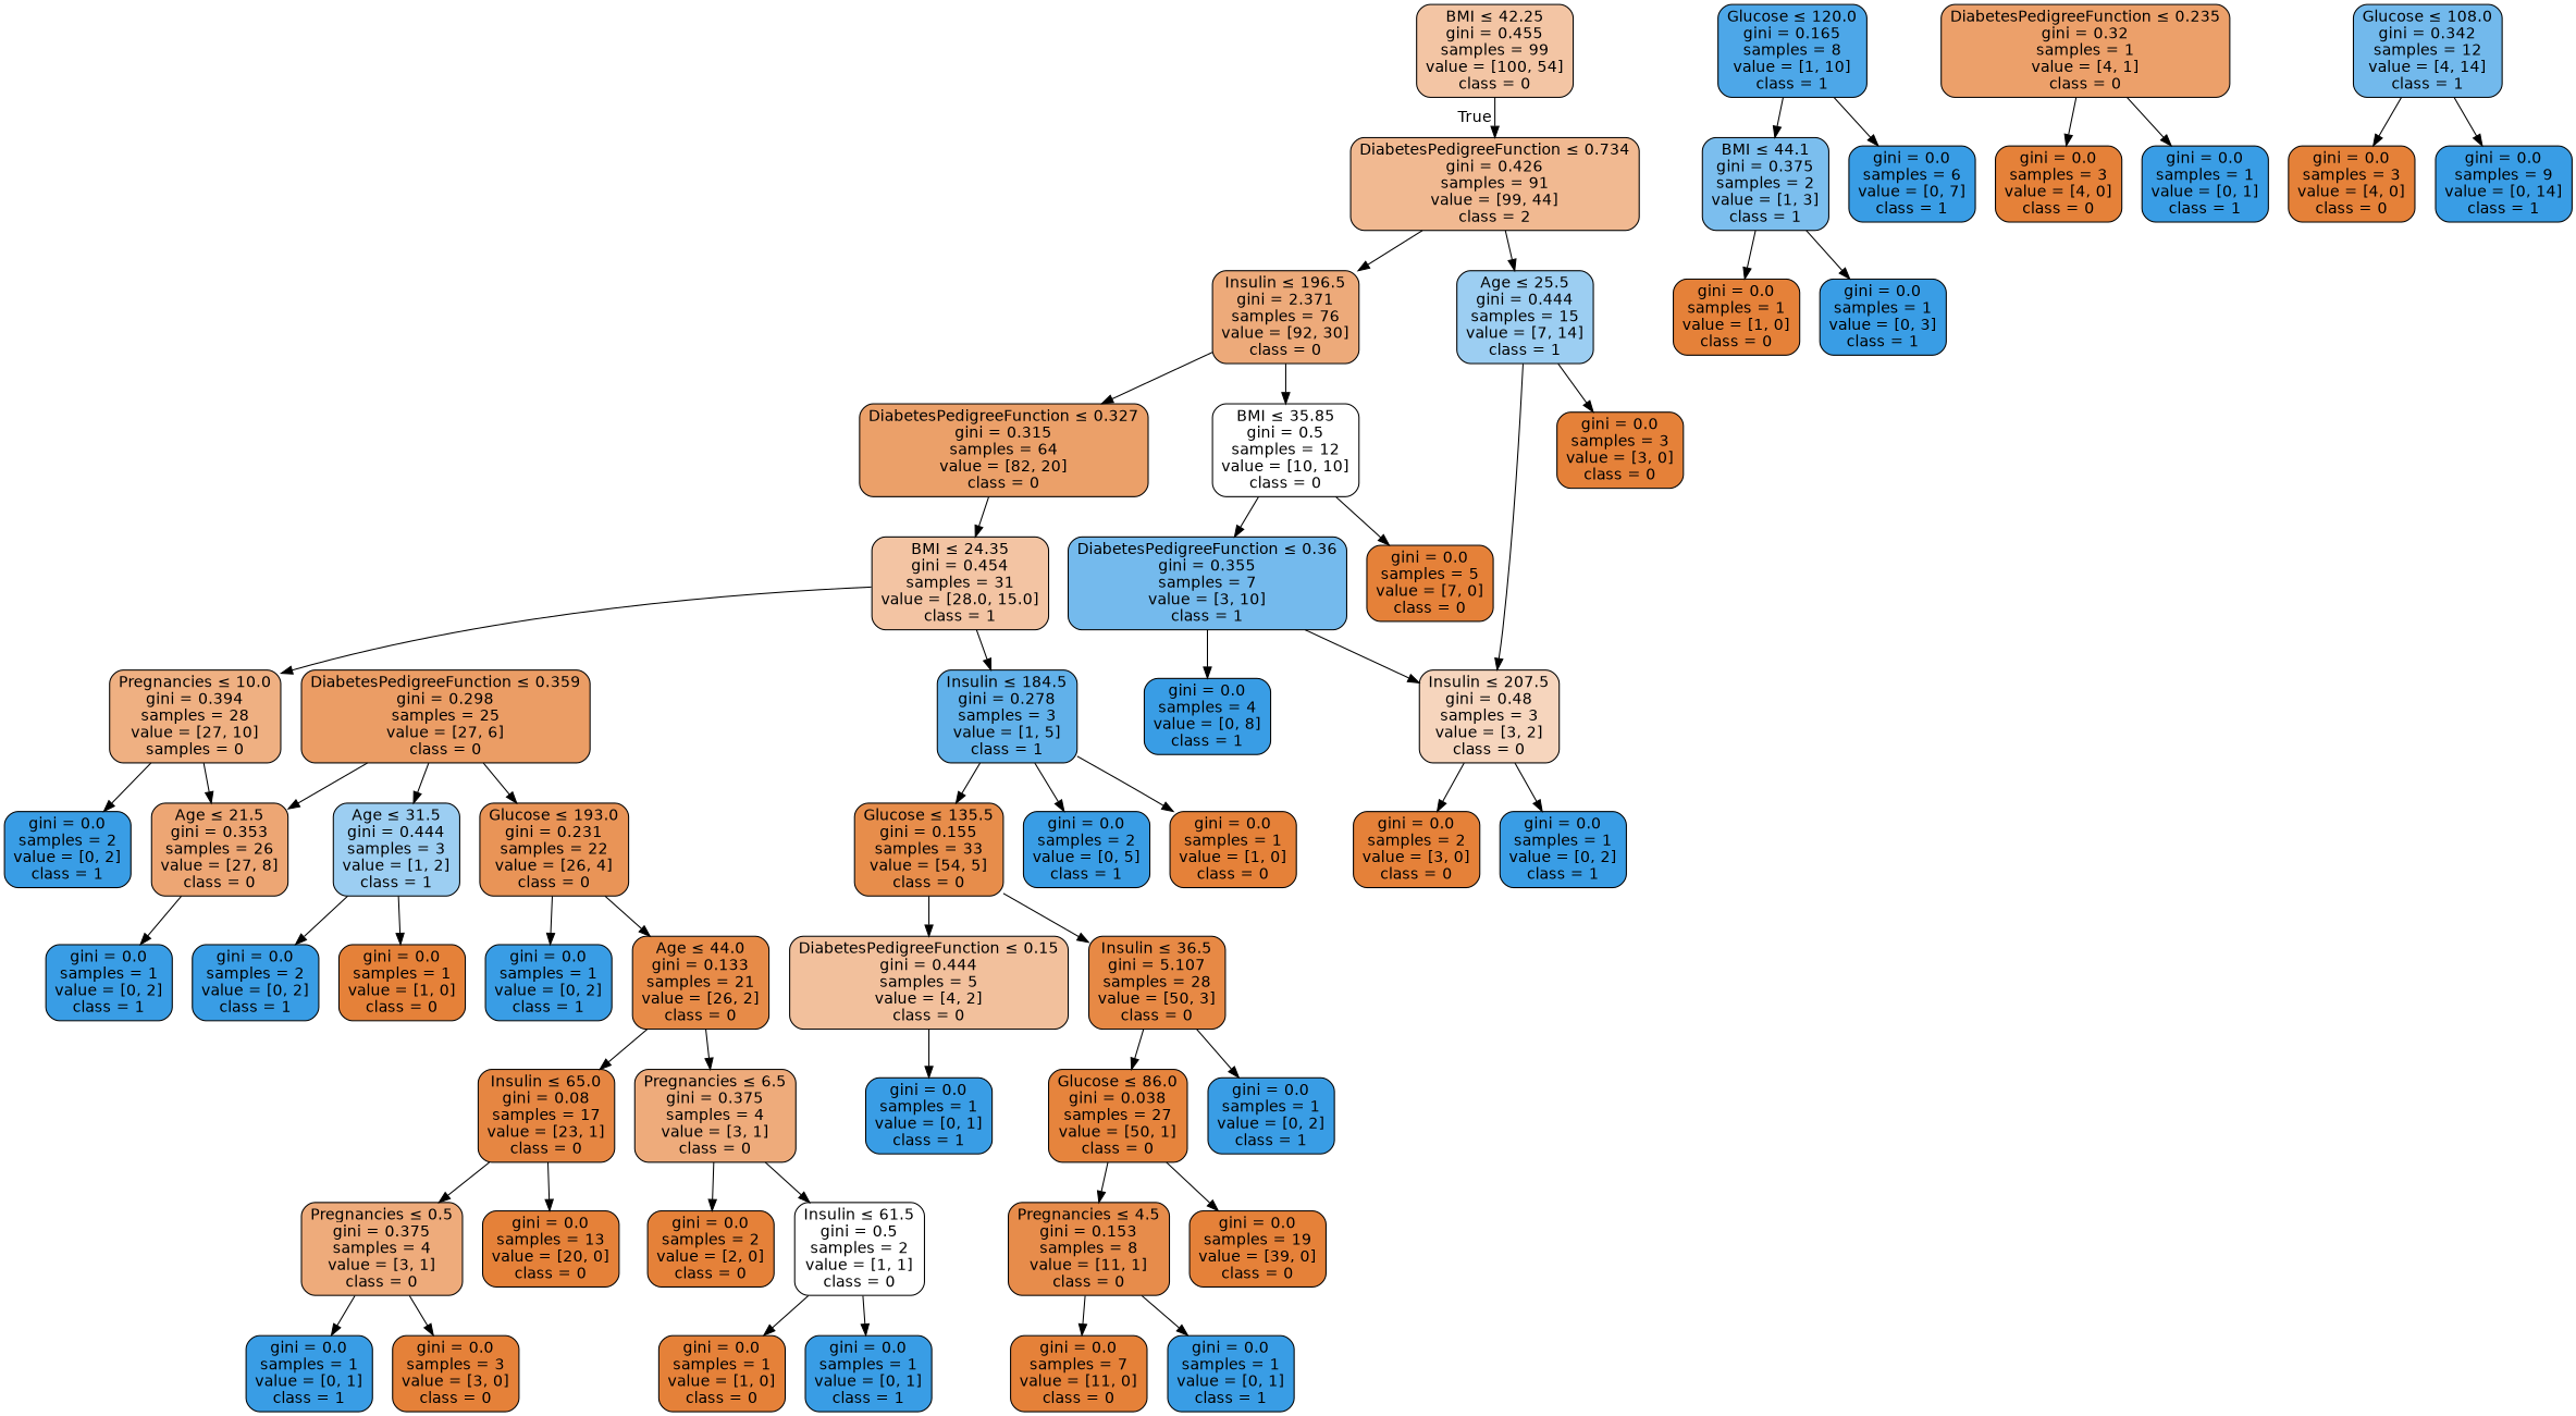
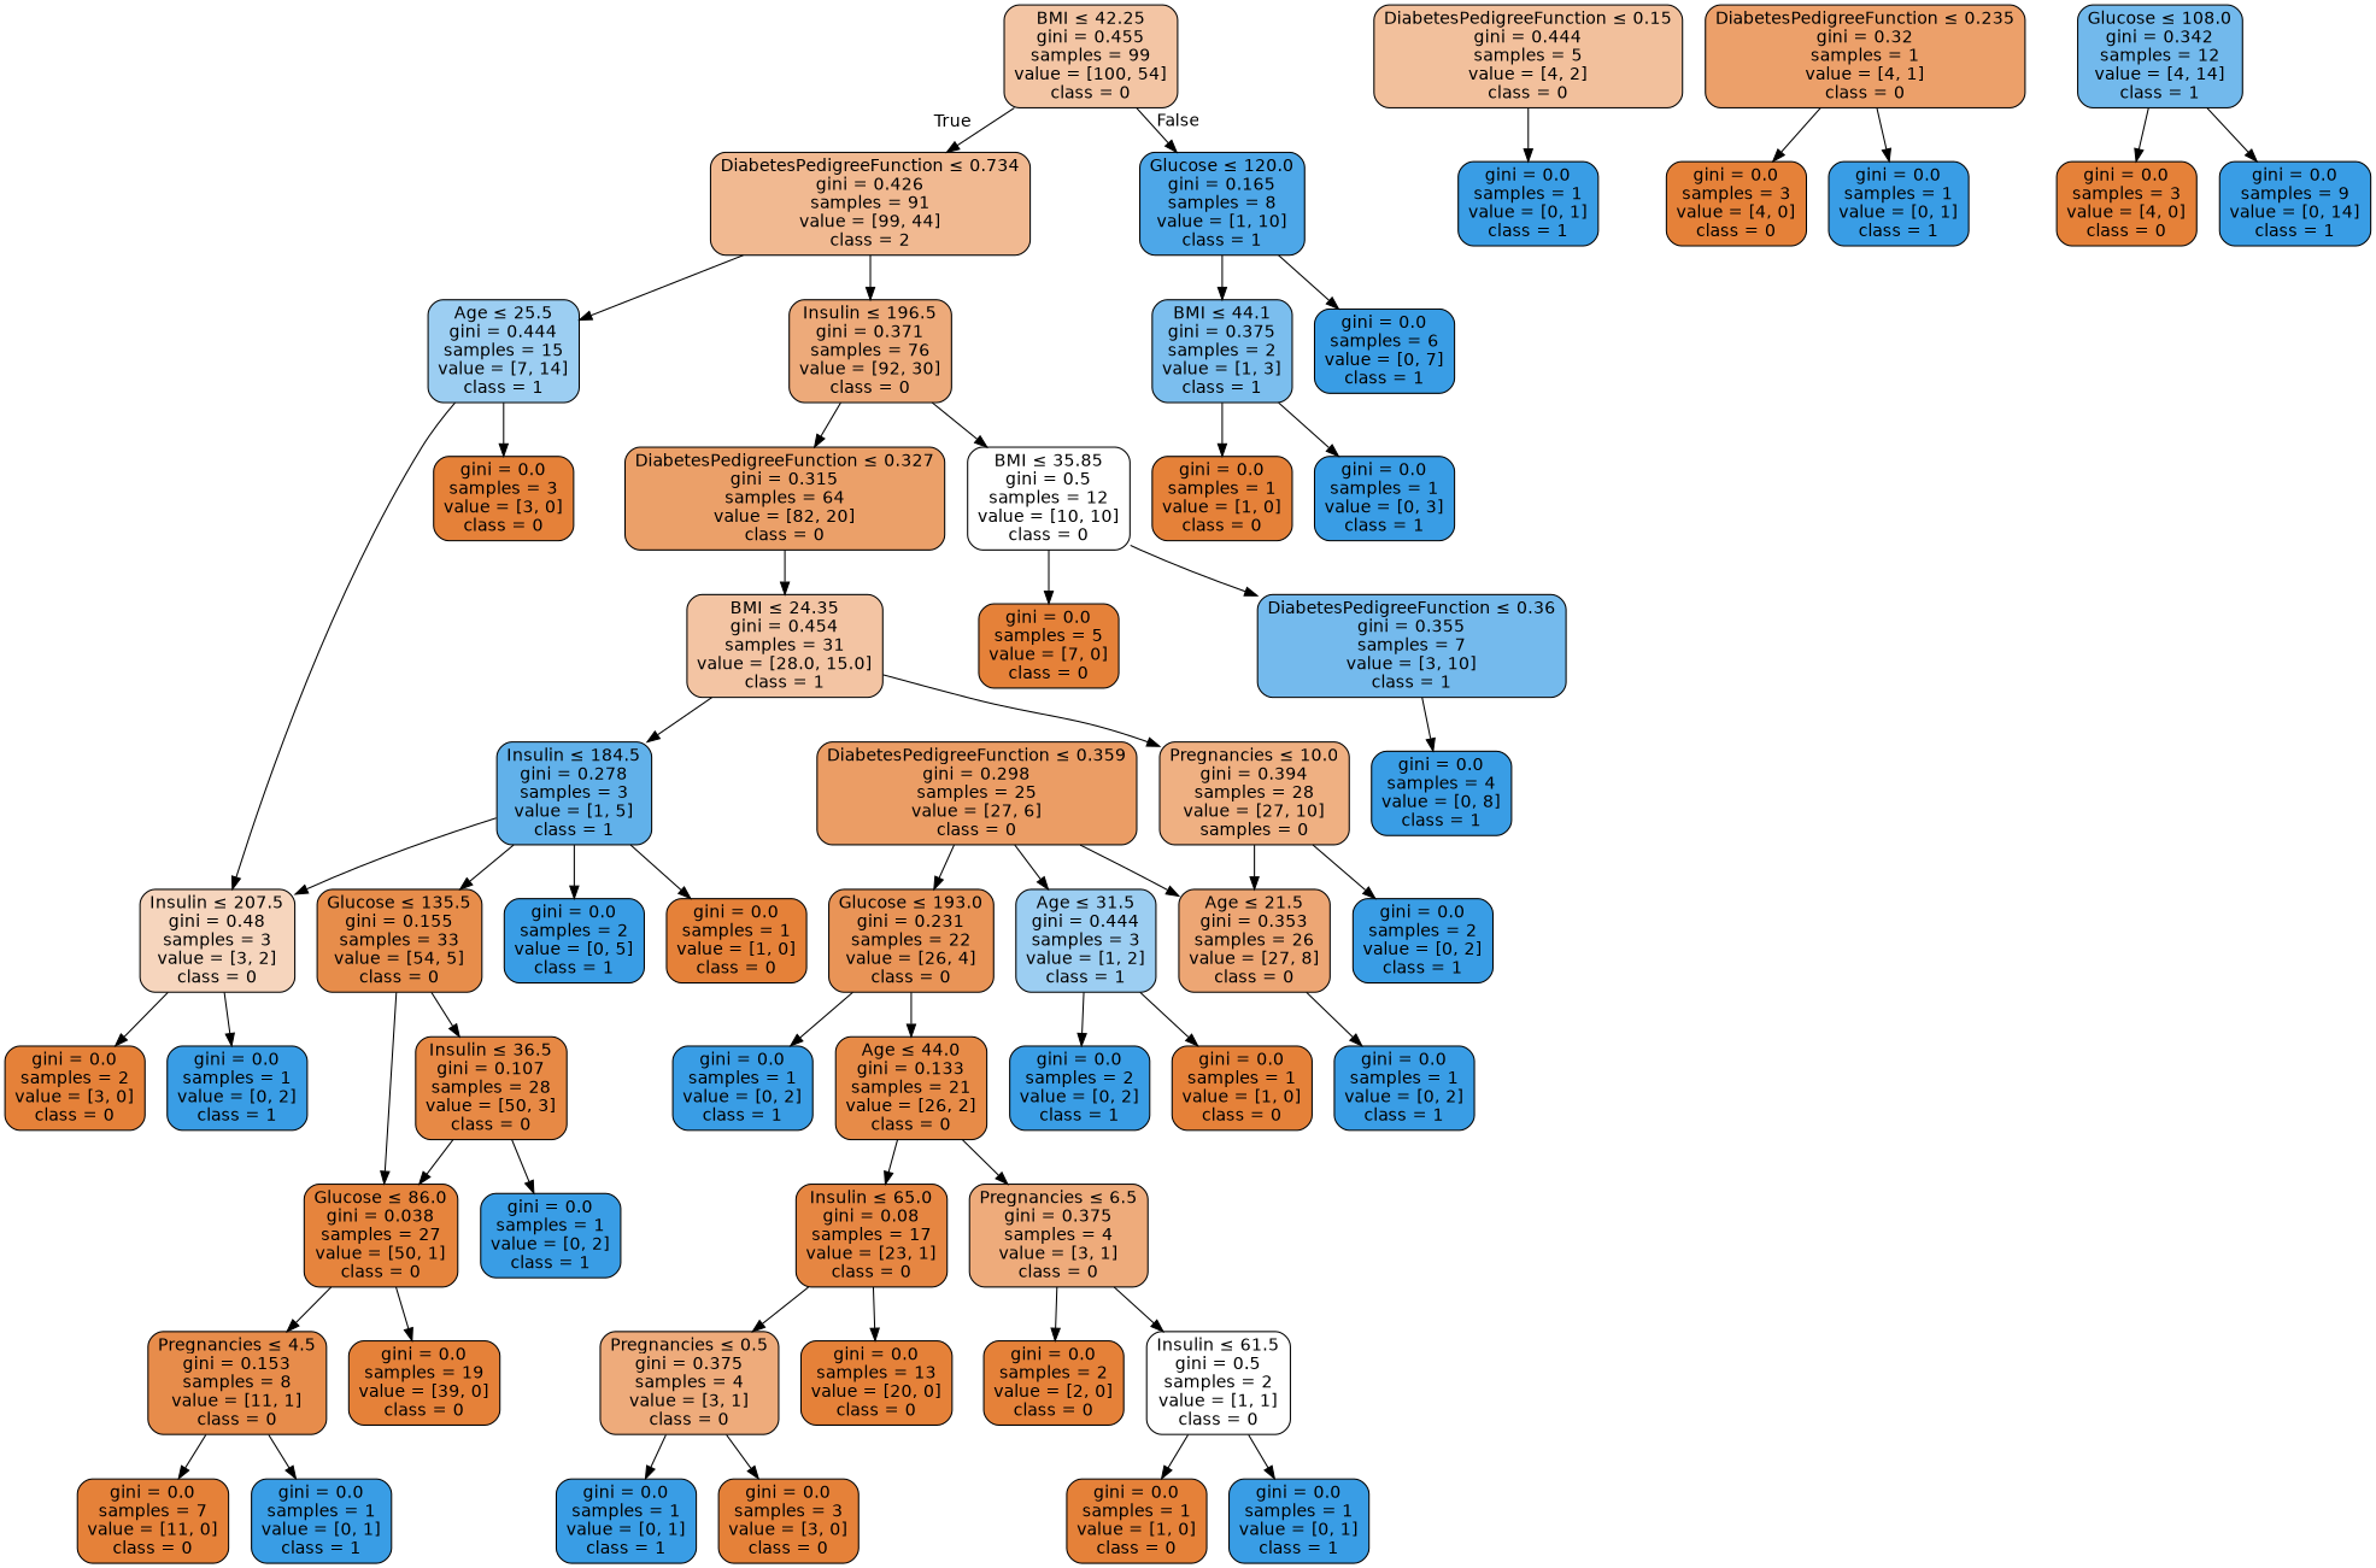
  digraph {
    node [color=black fillcolor="#399de5" fontname=helvetica shape=box style="filled, rounded"]
    edge [fontname=helvetica]
    n1 [fillcolor="#f3c5a4" label=<BMI &le; 42.25<br/>gini = 0.455<br/>samples = 99<br/>value = [100, 54]<br/>class = 0>]
    n2 [fillcolor="#f1b991" label=<DiabetesPedigreeFunction &le; 0.734<br/>gini = 0.426<br/>samples = 91<br/>value = [99, 44]<br/>class = 2>]
    n3 [fillcolor="#4da7e8" label=<Glucose &le; 120.0<br/>gini = 0.165<br/>samples = 8<br/>value = [1, 10]<br/>class = 1>]
-   n4 [fillcolor="#edaa7a" label=<Insulin &le; 196.5<br/>gini = 2.371<br/>samples = 76<br/>value = [92, 30]<br/>class = 0>]
+   n4 [fillcolor="#edaa7a" label=<Insulin &le; 196.5<br/>gini = 0.371<br/>samples = 76<br/>value = [92, 30]<br/>class = 0>]
    n5 [fillcolor="#9ccef2" label=<Age &le; 25.5<br/>gini = 0.444<br/>samples = 15<br/>value = [7, 14]<br/>class = 1>]
    n6 [fillcolor="#7bbeee" label=<BMI &le; 44.1<br/>gini = 0.375<br/>samples = 2<br/>value = [1, 3]<br/>class = 1>]
    n7 [label=<gini = 0.0<br/>samples = 6<br/>value = [0, 7]<br/>class = 1>]
    n8 [fillcolor="#eba069" label=<DiabetesPedigreeFunction &le; 0.327<br/>gini = 0.315<br/>samples = 64<br/>value = [82, 20]<br/>class = 0>]
    n9 [fillcolor="#ffffff" label=<BMI &le; 35.85<br/>gini = 0.5<br/>samples = 12<br/>value = [10, 10]<br/>class = 0>]
    n10 [fillcolor="#f6d5bd" label=<Insulin &le; 207.5<br/>gini = 0.48<br/>samples = 3<br/>value = [3, 2]<br/>class = 0>]
    n11 [fillcolor="#e58139" label=<gini = 0.0<br/>samples = 3<br/>value = [3, 0]<br/>class = 0>]
    n12 [fillcolor="#f3c4a3" label=<BMI &le; 24.35<br/>gini = 0.454<br/>samples = 31<br/>value = [28.0, 15.0]<br/>class = 1>]
    n13 [fillcolor="#e58139" label=<gini = 0.0<br/>samples = 5<br/>value = [7, 0]<br/>class = 0>]
    n14 [fillcolor="#74baed" label=<DiabetesPedigreeFunction &le; 0.36<br/>gini = 0.355<br/>samples = 7<br/>value = [3, 10]<br/>class = 1>]
    n15 [fillcolor="#e78d4b" label=<Glucose &le; 135.5<br/>gini = 0.155<br/>samples = 33<br/>value = [54, 5]<br/>class = 0>]
-   n16 [fillcolor="#e78945" label=<Insulin &le; 36.5<br/>gini = 5.107<br/>samples = 28<br/>value = [50, 3]<br/>class = 0>]
+   n16 [fillcolor="#e78945" label=<Insulin &le; 36.5<br/>gini = 0.107<br/>samples = 28<br/>value = [50, 3]<br/>class = 0>]
    n17 [fillcolor="#f2c09c" label=<DiabetesPedigreeFunction &le; 0.15<br/>gini = 0.444<br/>samples = 5<br/>value = [4, 2]<br/>class = 0>]
    n18 [fillcolor="#61b1ea" label=<Insulin &le; 184.5<br/>gini = 0.278<br/>samples = 3<br/>value = [1, 5]<br/>class = 1>]
    n19 [fillcolor="#efb082" label=<Pregnancies &le; 10.0<br/>gini = 0.394<br/>samples = 28<br/>value = [27, 10]<br/>samples = 0>]
    n20 [label=<gini = 0.0<br/>samples = 1<br/>value = [0, 2]<br/>class = 1>]
    n21 [fillcolor="#e6843d" label=<Glucose &le; 86.0<br/>gini = 0.038<br/>samples = 27<br/>value = [50, 1]<br/>class = 0>]
    n22 [label=<gini = 0.0<br/>samples = 1<br/>value = [0, 1]<br/>class = 1>]
    n23 [fillcolor="#e78c4b" label=<Pregnancies &le; 4.5<br/>gini = 0.153<br/>samples = 8<br/>value = [11, 1]<br/>class = 0>]
    n24 [fillcolor="#e58139" label=<gini = 0.0<br/>samples = 19<br/>value = [39, 0]<br/>class = 0>]
    n25 [fillcolor="#e58139" label=<gini = 0.0<br/>samples = 7<br/>value = [11, 0]<br/>class = 0>]
    n26 [label=<gini = 0.0<br/>samples = 1<br/>value = [0, 1]<br/>class = 1>]
    n27 [fillcolor="#eca06a" label=<DiabetesPedigreeFunction &le; 0.235<br/>gini = 0.32<br/>samples = 1<br/>value = [4, 1]<br/>class = 0>]
    n28 [fillcolor="#e58139" label=<gini = 0.0<br/>samples = 3<br/>value = [4, 0]<br/>class = 0>]
    n29 [label=<gini = 0.0<br/>samples = 1<br/>value = [0, 1]<br/>class = 1>]
    n30 [label=<gini = 0.0<br/>samples = 2<br/>value = [0, 5]<br/>class = 1>]
    n31 [fillcolor="#e58139" label=<gini = 0.0<br/>samples = 1<br/>value = [1, 0]<br/>class = 0>]
    n32 [fillcolor="#eda674" label=<Age &le; 21.5<br/>gini = 0.353<br/>samples = 26<br/>value = [27, 8]<br/>class = 0>]
    n33 [label=<gini = 0.0<br/>samples = 2<br/>value = [0, 2]<br/>class = 1>]
    n34 [label=<gini = 0.0<br/>samples = 1<br/>value = [0, 2]<br/>class = 1>]
    n35 [fillcolor="#eb9d65" label=<DiabetesPedigreeFunction &le; 0.359<br/>gini = 0.298<br/>samples = 25<br/>value = [27, 6]<br/>class = 0>]
    n36 [fillcolor="#9ccef2" label=<Age &le; 31.5<br/>gini = 0.444<br/>samples = 3<br/>value = [1, 2]<br/>class = 1>]
    n37 [fillcolor="#e99457" label=<Glucose &le; 193.0<br/>gini = 0.231<br/>samples = 22<br/>value = [26, 4]<br/>class = 0>]
    n38 [fillcolor="#e58139" label=<gini = 0.0<br/>samples = 1<br/>value = [1, 0]<br/>class = 0>]
    n39 [label=<gini = 0.0<br/>samples = 2<br/>value = [0, 2]<br/>class = 1>]
    n40 [fillcolor="#e78b48" label=<Age &le; 44.0<br/>gini = 0.133<br/>samples = 21<br/>value = [26, 2]<br/>class = 0>]
    n41 [label=<gini = 0.0<br/>samples = 1<br/>value = [0, 2]<br/>class = 1>]
    n42 [fillcolor="#e68642" label=<Insulin &le; 65.0<br/>gini = 0.08<br/>samples = 17<br/>value = [23, 1]<br/>class = 0>]
    n43 [fillcolor="#eeab7b" label=<Pregnancies &le; 6.5<br/>gini = 0.375<br/>samples = 4<br/>value = [3, 1]<br/>class = 0>]
    n44 [fillcolor="#eeab7b" label=<Pregnancies &le; 0.5<br/>gini = 0.375<br/>samples = 4<br/>value = [3, 1]<br/>class = 0>]
    n45 [fillcolor="#e58139" label=<gini = 0.0<br/>samples = 13<br/>value = [20, 0]<br/>class = 0>]
    n46 [fillcolor="#e58139" label=<gini = 0.0<br/>samples = 2<br/>value = [2, 0]<br/>class = 0>]
    n47 [fillcolor="#ffffff" label=<Insulin &le; 61.5<br/>gini = 0.5<br/>samples = 2<br/>value = [1, 1]<br/>class = 0>]
    n48 [label=<gini = 0.0<br/>samples = 1<br/>value = [0, 1]<br/>class = 1>]
    n49 [fillcolor="#e58139" label=<gini = 0.0<br/>samples = 3<br/>value = [3, 0]<br/>class = 0>]
    n50 [fillcolor="#e58139" label=<gini = 0.0<br/>samples = 1<br/>value = [1, 0]<br/>class = 0>]
    n51 [label=<gini = 0.0<br/>samples = 1<br/>value = [0, 1]<br/>class = 1>]
    n52 [label=<gini = 0.0<br/>samples = 4<br/>value = [0, 8]<br/>class = 1>]
    n53 [label=<gini = 0.0<br/>samples = 1<br/>value = [0, 2]<br/>class = 1>]
    n54 [fillcolor="#e58139" label=<gini = 0.0<br/>samples = 2<br/>value = [3, 0]<br/>class = 0>]
    n55 [fillcolor="#72b9ec" label=<Glucose &le; 108.0<br/>gini = 0.342<br/>samples = 12<br/>value = [4, 14]<br/>class = 1>]
    n56 [fillcolor="#e58139" label=<gini = 0.0<br/>samples = 3<br/>value = [4, 0]<br/>class = 0>]
    n57 [label=<gini = 0.0<br/>samples = 9<br/>value = [0, 14]<br/>class = 1>]
    n58 [fillcolor="#e58139" label=<gini = 0.0<br/>samples = 1<br/>value = [1, 0]<br/>class = 0>]
    n59 [label=<gini = 0.0<br/>samples = 1<br/>value = [0, 3]<br/>class = 1>]
    n1 -> n2 [headlabel=True labelangle=45 labeldistance=2.5]
+   n1 -> n3 [headlabel=False labelangle=-45 labeldistance=2.5]
    n2 -> n4
    n2 -> n5
    n3 -> n6
    n3 -> n7
    n4 -> n8
    n4 -> n9
    n5 -> n10
    n5 -> n11
    n6 -> n58
    n6 -> n59
    n8 -> n12
    n9 -> n13
    n9 -> n14
    n10 -> n53
    n10 -> n54
    n12 -> n18
    n12 -> n19
-   n14 -> n10
+   n18 -> n10
    n14 -> n52
    n15 -> n16
-   n15 -> n17
+   n15 -> n21
    n16 -> n20
    n16 -> n21
    n17 -> n22
    n18 -> n15
    n18 -> n30
    n18 -> n31
    n19 -> n32
    n19 -> n33
    n21 -> n23
    n21 -> n24
    n23 -> n25
    n23 -> n26
    n27 -> n28
    n27 -> n29
    n32 -> n34
    n35 -> n32
    n35 -> n36
    n35 -> n37
    n36 -> n38
    n36 -> n39
    n37 -> n40
    n37 -> n41
    n40 -> n42
    n40 -> n43
    n42 -> n44
    n42 -> n45
    n43 -> n46
    n43 -> n47
    n44 -> n48
    n44 -> n49
    n47 -> n50
    n47 -> n51
    n55 -> n56
    n55 -> n57
  }
